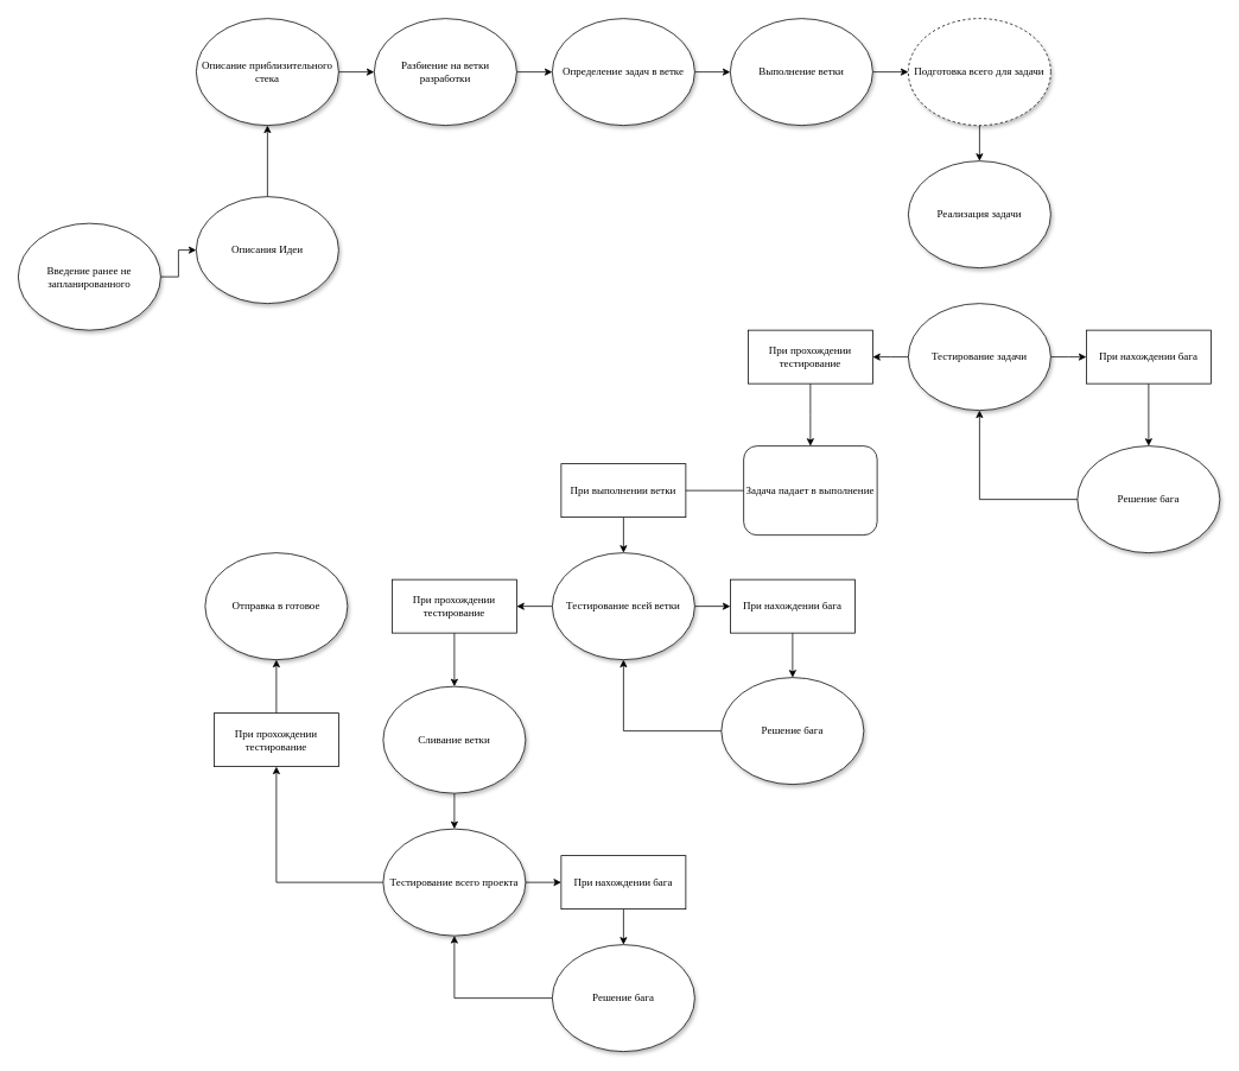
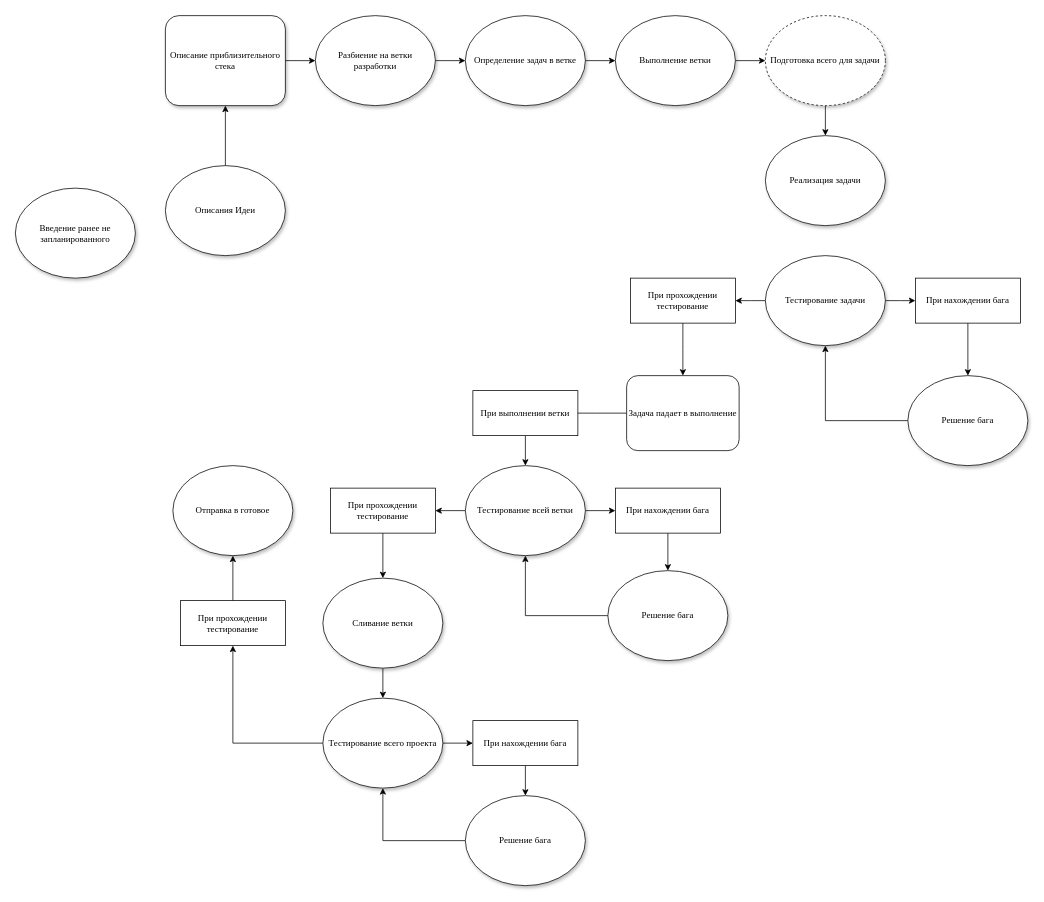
  <mxCell id="0" />
  <mxCell id="1" parent="0" />
  <mxCell id="2" style="edgeStyle=orthogonalEdgeStyle;rounded=0;orthogonalLoop=1;jettySize=auto;html=1;" edge="1" parent="1" source="3" target="5"><mxGeometry relative="1" as="geometry" /></mxCell>
  <mxCell id="3" value="Описания Идеи" style="ellipse;whiteSpace=wrap;html=1;rounded=0;shadow=1;comic=0;labelBackgroundColor=none;strokeWidth=1;fontFamily=Verdana;fontSize=12;align=center;" vertex="1" parent="1"><mxGeometry x="220" y="220" width="160" height="120" as="geometry" /></mxCell>
  <mxCell id="4" style="edgeStyle=orthogonalEdgeStyle;rounded=0;orthogonalLoop=1;jettySize=auto;html=1;" edge="1" parent="1" source="5" target="11"><mxGeometry relative="1" as="geometry" /></mxCell>
- <mxCell id="5" value="Описание приблизительного стека" style="ellipse;whiteSpace=wrap;html=1;rounded=0;shadow=1;comic=0;labelBackgroundColor=none;strokeWidth=1;fontFamily=Verdana;fontSize=12;align=center;" vertex="1" parent="1"><mxGeometry x="220" y="20" width="160" height="120" as="geometry" /></mxCell>
+ <mxCell id="5" value="Описание приблизительного стека" style="whiteSpace=wrap;html=1;shadow=1;comic=0;labelBackgroundColor=none;strokeWidth=1;fontFamily=Verdana;fontSize=12;align=center;rounded=1;" vertex="1" parent="1"><mxGeometry x="220" y="20" width="160" height="120" as="geometry" /></mxCell>
  <mxCell id="6" style="edgeStyle=orthogonalEdgeStyle;rounded=0;orthogonalLoop=1;jettySize=auto;html=1;entryX=0.5;entryY=0;entryDx=0;entryDy=0;" edge="1" parent="1" source="7" target="15"><mxGeometry relative="1" as="geometry" /></mxCell>
  <mxCell id="7" value="Подготовка всего для задачи" style="ellipse;whiteSpace=wrap;html=1;rounded=0;shadow=1;comic=0;labelBackgroundColor=none;strokeWidth=1;fontFamily=Verdana;fontSize=12;align=center;dashed=1;" vertex="1" parent="1"><mxGeometry x="1020" y="20" width="160" height="120" as="geometry" /></mxCell>
  <mxCell id="8" style="edgeStyle=orthogonalEdgeStyle;rounded=0;orthogonalLoop=1;jettySize=auto;html=1;" edge="1" parent="1" source="9" target="17"><mxGeometry relative="1" as="geometry" /></mxCell>
  <mxCell id="9" value="Определение задач в ветке" style="ellipse;whiteSpace=wrap;html=1;rounded=0;shadow=1;comic=0;labelBackgroundColor=none;strokeWidth=1;fontFamily=Verdana;fontSize=12;align=center;" vertex="1" parent="1"><mxGeometry x="620" y="20" width="160" height="120" as="geometry" /></mxCell>
  <mxCell id="10" style="edgeStyle=orthogonalEdgeStyle;rounded=0;orthogonalLoop=1;jettySize=auto;html=1;" edge="1" parent="1" source="11" target="9"><mxGeometry relative="1" as="geometry" /></mxCell>
  <mxCell id="11" value="Разбиение на ветки разработки" style="ellipse;whiteSpace=wrap;html=1;rounded=0;shadow=1;comic=0;labelBackgroundColor=none;strokeWidth=1;fontFamily=Verdana;fontSize=12;align=center;" vertex="1" parent="1"><mxGeometry x="420" y="20" width="160" height="120" as="geometry" /></mxCell>
  <mxCell id="12" style="edgeStyle=orthogonalEdgeStyle;rounded=0;orthogonalLoop=1;jettySize=auto;html=1;entryX=0;entryY=0.5;entryDx=0;entryDy=0;" edge="1" parent="1" source="14"><mxGeometry relative="1" as="geometry"><mxPoint x="1220" y="400" as="targetPoint" /></mxGeometry></mxCell>
  <mxCell id="13" style="edgeStyle=orthogonalEdgeStyle;rounded=0;orthogonalLoop=1;jettySize=auto;html=1;entryX=1;entryY=0.5;entryDx=0;entryDy=0;" edge="1" parent="1" source="14"><mxGeometry relative="1" as="geometry"><mxPoint x="980" y="400" as="targetPoint" /></mxGeometry></mxCell>
  <mxCell id="14" value="Тестирование задачи" style="ellipse;whiteSpace=wrap;html=1;rounded=0;shadow=1;comic=0;labelBackgroundColor=none;strokeWidth=1;fontFamily=Verdana;fontSize=12;align=center;" vertex="1" parent="1"><mxGeometry x="1020" y="340" width="160" height="120" as="geometry" /></mxCell>
  <mxCell id="15" value="Реализация задачи" style="ellipse;whiteSpace=wrap;html=1;rounded=0;shadow=1;comic=0;labelBackgroundColor=none;strokeWidth=1;fontFamily=Verdana;fontSize=12;align=center;" vertex="1" parent="1"><mxGeometry x="1020" y="180" width="160" height="120" as="geometry" /></mxCell>
  <mxCell id="16" style="edgeStyle=orthogonalEdgeStyle;rounded=0;orthogonalLoop=1;jettySize=auto;html=1;" edge="1" parent="1" source="17" target="7"><mxGeometry relative="1" as="geometry"><mxPoint x="1010" y="80" as="targetPoint" /></mxGeometry></mxCell>
  <mxCell id="17" value="Выполнение ветки" style="ellipse;whiteSpace=wrap;html=1;rounded=0;shadow=1;comic=0;labelBackgroundColor=none;strokeWidth=1;fontFamily=Verdana;fontSize=12;align=center;" vertex="1" parent="1"><mxGeometry x="820" y="20" width="160" height="120" as="geometry" /></mxCell>
  <mxCell id="18" style="edgeStyle=orthogonalEdgeStyle;rounded=0;orthogonalLoop=1;jettySize=auto;html=1;entryX=0.5;entryY=1;entryDx=0;entryDy=0;" edge="1" parent="1" source="19" target="14"><mxGeometry relative="1" as="geometry" /></mxCell>
  <mxCell id="19" value="Решение бага" style="ellipse;whiteSpace=wrap;html=1;rounded=0;shadow=1;comic=0;labelBackgroundColor=none;strokeWidth=1;fontFamily=Verdana;fontSize=12;align=center;" vertex="1" parent="1"><mxGeometry x="1210" y="500" width="160" height="120" as="geometry" /></mxCell>
- <mxCell id="20" style="edgeStyle=orthogonalEdgeStyle;rounded=0;orthogonalLoop=1;jettySize=auto;html=1;entryX=0;entryY=0.5;entryDx=0;entryDy=0;" edge="1" parent="1" source="21" target="3"><mxGeometry relative="1" as="geometry" /></mxCell>
  <mxCell id="21" value="Введение ранее не запланированного" style="ellipse;whiteSpace=wrap;html=1;rounded=0;shadow=1;comic=0;labelBackgroundColor=none;strokeWidth=1;fontFamily=Verdana;fontSize=12;align=center;" vertex="1" parent="1"><mxGeometry x="20" y="250" width="160" height="120" as="geometry" /></mxCell>
  <mxCell id="22" style="edgeStyle=orthogonalEdgeStyle;rounded=0;orthogonalLoop=1;jettySize=auto;html=1;entryX=0.5;entryY=0;entryDx=0;entryDy=0;" edge="1" parent="1" source="23"><mxGeometry relative="1" as="geometry"><mxPoint x="910" y="500" as="targetPoint" /></mxGeometry></mxCell>
  <mxCell id="23" value="&lt;span style=&quot;font-family: Verdana;&quot;&gt;При прохождении тестирование&lt;/span&gt;" style="rounded=0;whiteSpace=wrap;html=1;" vertex="1" parent="1"><mxGeometry x="840" y="370" width="140" height="60" as="geometry" /></mxCell>
  <mxCell id="24" style="edgeStyle=orthogonalEdgeStyle;rounded=0;orthogonalLoop=1;jettySize=auto;html=1;entryX=0.5;entryY=0;entryDx=0;entryDy=0;" edge="1" parent="1" source="25" target="19"><mxGeometry relative="1" as="geometry" /></mxCell>
  <mxCell id="25" value="&lt;span style=&quot;font-family: Verdana;&quot;&gt;При нахождении бага&lt;/span&gt;" style="rounded=0;whiteSpace=wrap;html=1;" vertex="1" parent="1"><mxGeometry x="1220" y="370" width="140" height="60" as="geometry" /></mxCell>
  <mxCell id="26" style="edgeStyle=orthogonalEdgeStyle;rounded=0;orthogonalLoop=1;jettySize=auto;html=1;exitX=0;exitY=0.5;exitDx=0;exitDy=0;entryX=1;entryY=0.5;entryDx=0;entryDy=0;" edge="1" parent="1" source="27"><mxGeometry relative="1" as="geometry"><mxPoint x="750" y="550" as="targetPoint" /></mxGeometry></mxCell>
  <mxCell id="27" value="&lt;span style=&quot;font-family: Verdana;&quot;&gt;Задача падает в выполнение&lt;/span&gt;" style="rounded=1;whiteSpace=wrap;html=1;" vertex="1" parent="1"><mxGeometry x="835" y="500" width="150" height="100" as="geometry" /></mxCell>
  <mxCell id="28" value="Отправка в готовое" style="ellipse;whiteSpace=wrap;html=1;rounded=0;shadow=1;comic=0;labelBackgroundColor=none;strokeWidth=1;fontFamily=Verdana;fontSize=12;align=center;" vertex="1" parent="1"><mxGeometry x="230" y="620" width="160" height="120" as="geometry" /></mxCell>
  <mxCell id="29" style="edgeStyle=orthogonalEdgeStyle;rounded=0;orthogonalLoop=1;jettySize=auto;html=1;" edge="1" parent="1" source="31" target="35"><mxGeometry relative="1" as="geometry" /></mxCell>
  <mxCell id="30" style="edgeStyle=orthogonalEdgeStyle;rounded=0;orthogonalLoop=1;jettySize=auto;html=1;entryX=0;entryY=0.5;entryDx=0;entryDy=0;" edge="1" parent="1" source="31" target="42"><mxGeometry relative="1" as="geometry" /></mxCell>
  <mxCell id="31" value="Тестирование всей ветки" style="ellipse;whiteSpace=wrap;html=1;rounded=0;shadow=1;comic=0;labelBackgroundColor=none;strokeWidth=1;fontFamily=Verdana;fontSize=12;align=center;" vertex="1" parent="1"><mxGeometry x="620" y="620" width="160" height="120" as="geometry" /></mxCell>
  <mxCell id="32" style="edgeStyle=orthogonalEdgeStyle;rounded=0;orthogonalLoop=1;jettySize=auto;html=1;entryX=0.5;entryY=0;entryDx=0;entryDy=0;" edge="1" parent="1" source="33" target="31"><mxGeometry relative="1" as="geometry" /></mxCell>
  <mxCell id="33" value="&lt;span style=&quot;font-family: Verdana;&quot;&gt;При выполнении ветки&lt;/span&gt;" style="rounded=0;whiteSpace=wrap;html=1;" vertex="1" parent="1"><mxGeometry x="630" y="520" width="140" height="60" as="geometry" /></mxCell>
  <mxCell id="34" style="edgeStyle=orthogonalEdgeStyle;rounded=0;orthogonalLoop=1;jettySize=auto;html=1;exitX=0.5;exitY=1;exitDx=0;exitDy=0;" edge="1" parent="1" source="35" target="46"><mxGeometry relative="1" as="geometry" /></mxCell>
  <mxCell id="35" value="&lt;span style=&quot;font-family: Verdana;&quot;&gt;При прохождении тестирование&lt;/span&gt;" style="rounded=0;whiteSpace=wrap;html=1;" vertex="1" parent="1"><mxGeometry x="440" y="650" width="140" height="60" as="geometry" /></mxCell>
  <mxCell id="36" style="edgeStyle=orthogonalEdgeStyle;rounded=0;orthogonalLoop=1;jettySize=auto;html=1;" edge="1" parent="1" source="38" target="44"><mxGeometry relative="1" as="geometry" /></mxCell>
  <mxCell id="37" style="edgeStyle=orthogonalEdgeStyle;rounded=0;orthogonalLoop=1;jettySize=auto;html=1;exitX=1;exitY=0.5;exitDx=0;exitDy=0;entryX=0;entryY=0.5;entryDx=0;entryDy=0;" edge="1" parent="1" source="38" target="40"><mxGeometry relative="1" as="geometry" /></mxCell>
  <mxCell id="38" value="Тестирование всего проекта" style="ellipse;whiteSpace=wrap;html=1;rounded=0;shadow=1;comic=0;labelBackgroundColor=none;strokeWidth=1;fontFamily=Verdana;fontSize=12;align=center;" vertex="1" parent="1"><mxGeometry x="430" y="930" width="160" height="120" as="geometry" /></mxCell>
  <mxCell id="39" style="edgeStyle=orthogonalEdgeStyle;rounded=0;orthogonalLoop=1;jettySize=auto;html=1;" edge="1" parent="1" source="40" target="50"><mxGeometry relative="1" as="geometry" /></mxCell>
  <mxCell id="40" value="&lt;span style=&quot;font-family: Verdana;&quot;&gt;При нахождении бага&lt;/span&gt;" style="rounded=0;whiteSpace=wrap;html=1;" vertex="1" parent="1"><mxGeometry x="630" y="960" width="140" height="60" as="geometry" /></mxCell>
  <mxCell id="41" style="edgeStyle=orthogonalEdgeStyle;rounded=0;orthogonalLoop=1;jettySize=auto;html=1;" edge="1" parent="1" source="42" target="48"><mxGeometry relative="1" as="geometry" /></mxCell>
  <mxCell id="42" value="&lt;span style=&quot;font-family: Verdana;&quot;&gt;При нахождении бага&lt;/span&gt;" style="rounded=0;whiteSpace=wrap;html=1;" vertex="1" parent="1"><mxGeometry x="820" y="650" width="140" height="60" as="geometry" /></mxCell>
  <mxCell id="43" style="edgeStyle=orthogonalEdgeStyle;rounded=0;orthogonalLoop=1;jettySize=auto;html=1;exitX=0.5;exitY=0;exitDx=0;exitDy=0;entryX=0.5;entryY=1;entryDx=0;entryDy=0;" edge="1" parent="1" source="44" target="28"><mxGeometry relative="1" as="geometry" /></mxCell>
  <mxCell id="44" value="&lt;span style=&quot;font-family: Verdana;&quot;&gt;При прохождении тестирование&lt;/span&gt;" style="rounded=0;whiteSpace=wrap;html=1;" vertex="1" parent="1"><mxGeometry x="240" y="800" width="140" height="60" as="geometry" /></mxCell>
  <mxCell id="45" style="edgeStyle=orthogonalEdgeStyle;rounded=0;orthogonalLoop=1;jettySize=auto;html=1;" edge="1" parent="1" source="46" target="38"><mxGeometry relative="1" as="geometry" /></mxCell>
  <mxCell id="46" value="Сливание ветки" style="ellipse;whiteSpace=wrap;html=1;rounded=0;shadow=1;comic=0;labelBackgroundColor=none;strokeWidth=1;fontFamily=Verdana;fontSize=12;align=center;" vertex="1" parent="1"><mxGeometry x="430" y="770" width="160" height="120" as="geometry" /></mxCell>
  <mxCell id="47" style="edgeStyle=orthogonalEdgeStyle;rounded=0;orthogonalLoop=1;jettySize=auto;html=1;entryX=0.5;entryY=1;entryDx=0;entryDy=0;" edge="1" parent="1" source="48" target="31"><mxGeometry relative="1" as="geometry" /></mxCell>
  <mxCell id="48" value="Решение бага" style="ellipse;whiteSpace=wrap;html=1;rounded=0;shadow=1;comic=0;labelBackgroundColor=none;strokeWidth=1;fontFamily=Verdana;fontSize=12;align=center;" vertex="1" parent="1"><mxGeometry x="810" y="760" width="160" height="120" as="geometry" /></mxCell>
  <mxCell id="49" style="edgeStyle=orthogonalEdgeStyle;rounded=0;orthogonalLoop=1;jettySize=auto;html=1;entryX=0.5;entryY=1;entryDx=0;entryDy=0;" edge="1" parent="1" source="50" target="38"><mxGeometry relative="1" as="geometry" /></mxCell>
  <mxCell id="50" value="Решение бага" style="ellipse;whiteSpace=wrap;html=1;rounded=0;shadow=1;comic=0;labelBackgroundColor=none;strokeWidth=1;fontFamily=Verdana;fontSize=12;align=center;" vertex="1" parent="1"><mxGeometry x="620" y="1060" width="160" height="120" as="geometry" /></mxCell>
